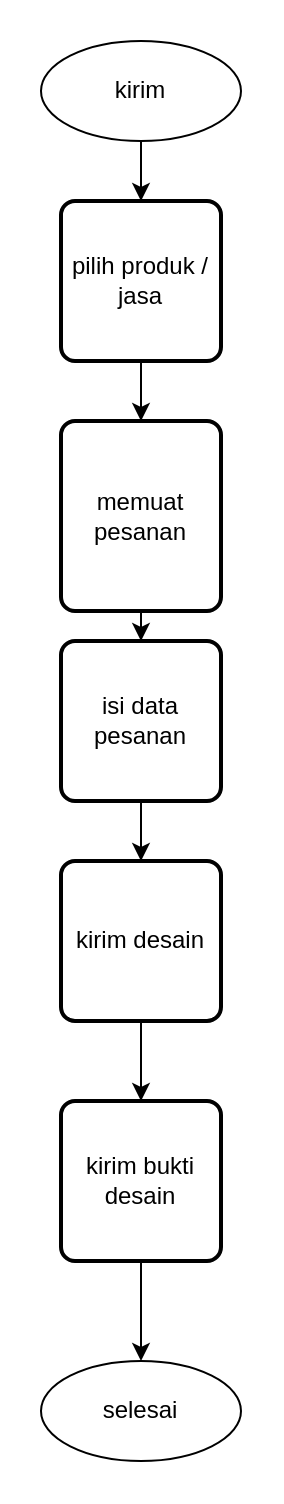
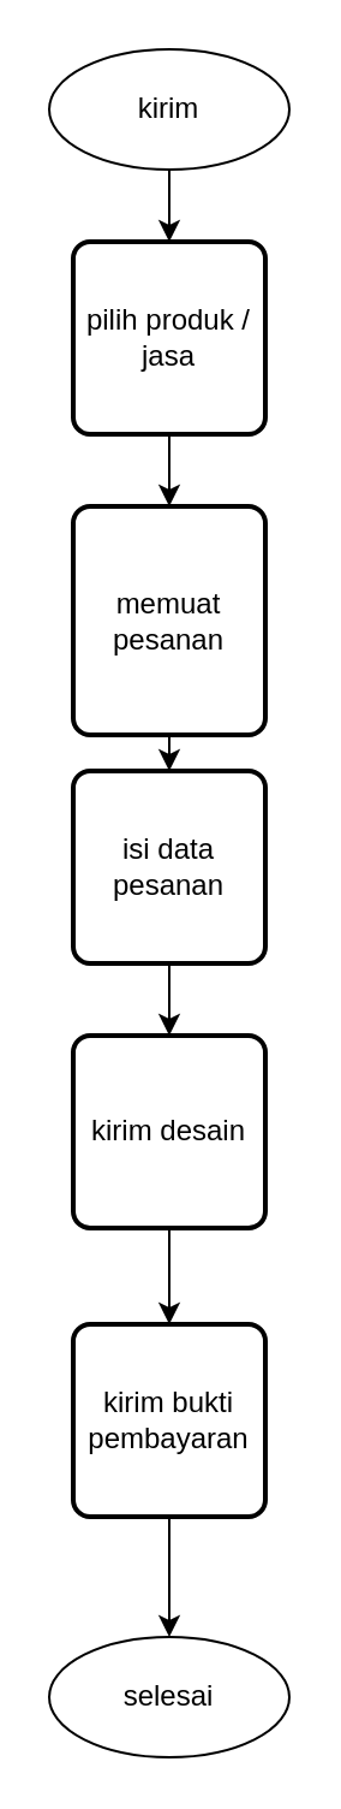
  <mxCell id="0" />
  <mxCell id="1" parent="0" />
  <mxCell id="2" style="edgeStyle=orthogonalEdgeStyle;rounded=0;orthogonalLoop=1;jettySize=auto;html=1;exitX=0.5;exitY=1;exitDx=0;exitDy=0;entryX=0.5;entryY=0;entryDx=0;entryDy=0;" edge="1" parent="1" source="3" target="5"><mxGeometry relative="1" as="geometry" /></mxCell>
  <mxCell id="3" value="kirim" style="ellipse;whiteSpace=wrap;html=1;" vertex="1" parent="1"><mxGeometry x="20" y="20" width="100" height="50" as="geometry" /></mxCell>
  <mxCell id="4" style="edgeStyle=orthogonalEdgeStyle;rounded=0;orthogonalLoop=1;jettySize=auto;html=1;exitX=0.5;exitY=1;exitDx=0;exitDy=0;entryX=0.5;entryY=0;entryDx=0;entryDy=0;" edge="1" parent="1" source="5" target="7"><mxGeometry relative="1" as="geometry" /></mxCell>
  <mxCell id="5" value="pilih produk / jasa" style="rounded=1;whiteSpace=wrap;html=1;absoluteArcSize=1;arcSize=14;strokeWidth=2;" vertex="1" parent="1"><mxGeometry x="30" y="100" width="80" height="80" as="geometry" /></mxCell>
  <mxCell id="6" style="edgeStyle=orthogonalEdgeStyle;rounded=0;orthogonalLoop=1;jettySize=auto;html=1;exitX=0.5;exitY=1;exitDx=0;exitDy=0;entryX=0.5;entryY=0;entryDx=0;entryDy=0;" edge="1" parent="1" source="7" target="11"><mxGeometry relative="1" as="geometry" /></mxCell>
  <mxCell id="7" value="memuat pesanan" style="rounded=1;whiteSpace=wrap;html=1;absoluteArcSize=1;arcSize=14;strokeWidth=2;" vertex="1" parent="1"><mxGeometry x="30" y="210" width="80" height="95" as="geometry" /></mxCell>
  <mxCell id="8" style="edgeStyle=orthogonalEdgeStyle;rounded=0;orthogonalLoop=1;jettySize=auto;html=1;exitX=0.5;exitY=1;exitDx=0;exitDy=0;entryX=0.5;entryY=0;entryDx=0;entryDy=0;" edge="1" parent="1" source="9" target="13"><mxGeometry relative="1" as="geometry" /></mxCell>
  <mxCell id="9" value="kirim desain" style="rounded=1;whiteSpace=wrap;html=1;absoluteArcSize=1;arcSize=14;strokeWidth=2;" vertex="1" parent="1"><mxGeometry x="30" y="430" width="80" height="80" as="geometry" /></mxCell>
  <mxCell id="10" style="edgeStyle=orthogonalEdgeStyle;rounded=0;orthogonalLoop=1;jettySize=auto;html=1;exitX=0.5;exitY=1;exitDx=0;exitDy=0;entryX=0.5;entryY=0;entryDx=0;entryDy=0;" edge="1" parent="1" source="11" target="9"><mxGeometry relative="1" as="geometry" /></mxCell>
  <mxCell id="11" value="isi data pesanan" style="rounded=1;whiteSpace=wrap;html=1;absoluteArcSize=1;arcSize=14;strokeWidth=2;" vertex="1" parent="1"><mxGeometry x="30" y="320" width="80" height="80" as="geometry" /></mxCell>
  <mxCell id="12" style="edgeStyle=orthogonalEdgeStyle;rounded=0;orthogonalLoop=1;jettySize=auto;html=1;exitX=0.5;exitY=1;exitDx=0;exitDy=0;entryX=0.5;entryY=0;entryDx=0;entryDy=0;" edge="1" parent="1" source="13" target="14"><mxGeometry relative="1" as="geometry" /></mxCell>
- <mxCell id="13" value="kirim bukti desain" style="rounded=1;whiteSpace=wrap;html=1;absoluteArcSize=1;arcSize=14;strokeWidth=2;" vertex="1" parent="1"><mxGeometry x="30" y="550" width="80" height="80" as="geometry" /></mxCell>
+ <mxCell id="13" value="kirim bukti pembayaran" style="rounded=1;whiteSpace=wrap;html=1;absoluteArcSize=1;arcSize=14;strokeWidth=2;" vertex="1" parent="1"><mxGeometry x="30" y="550" width="80" height="80" as="geometry" /></mxCell>
  <mxCell id="14" value="selesai" style="ellipse;whiteSpace=wrap;html=1;" vertex="1" parent="1"><mxGeometry x="20" y="680" width="100" height="50" as="geometry" /></mxCell>
